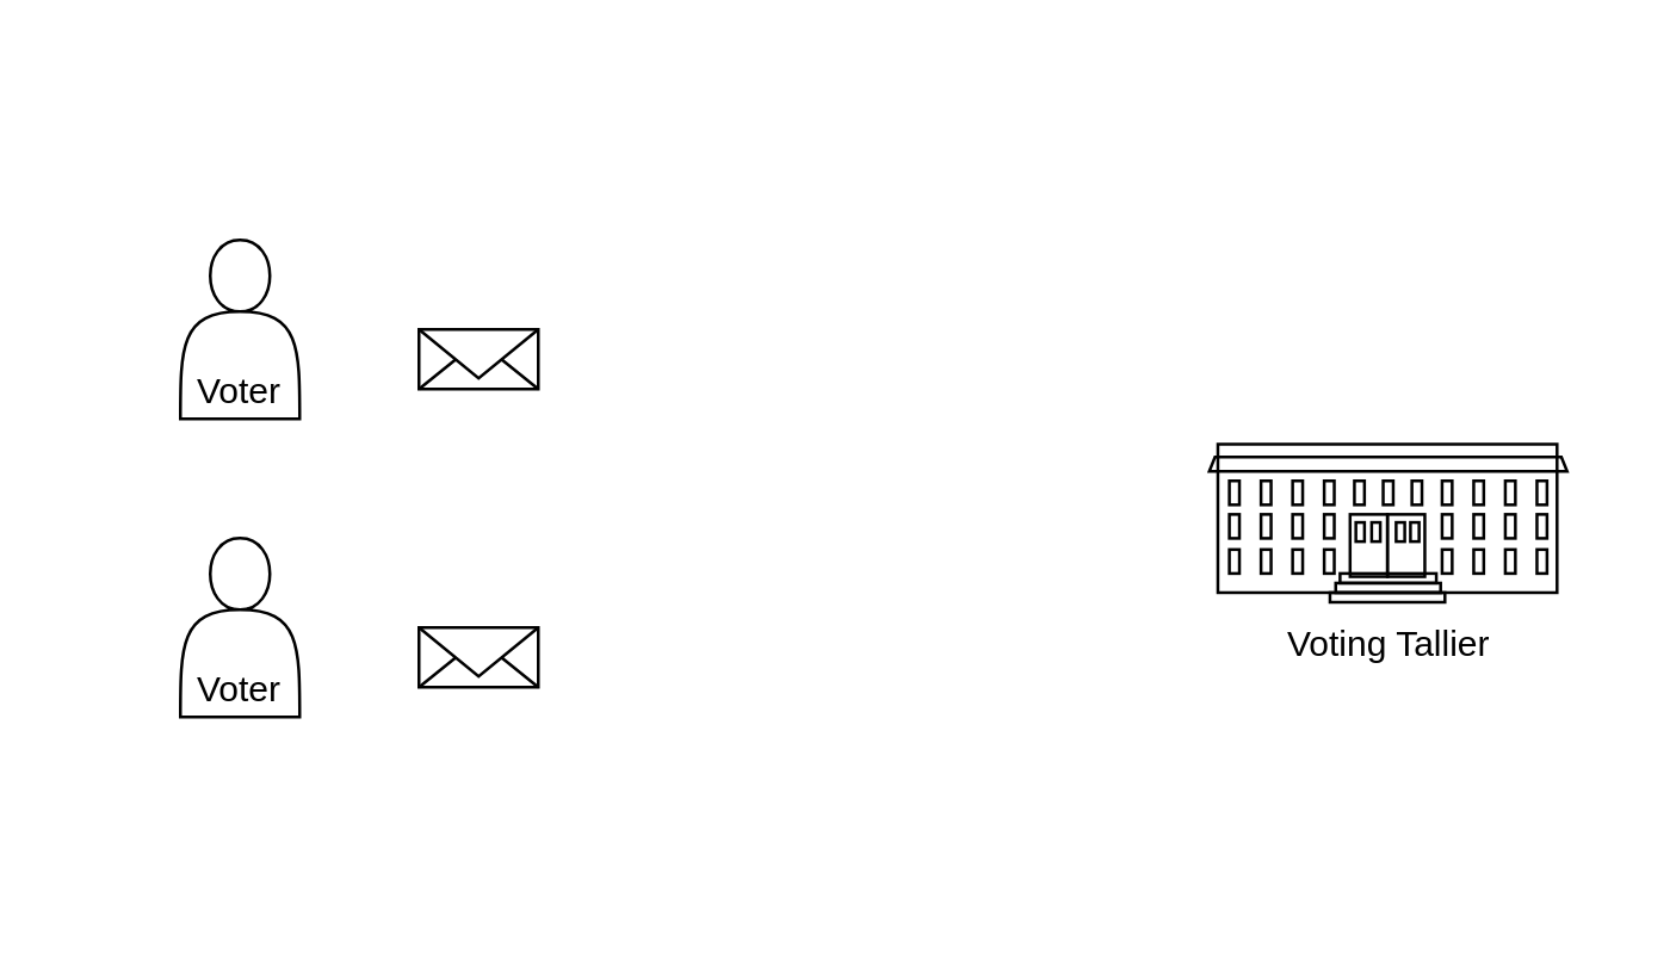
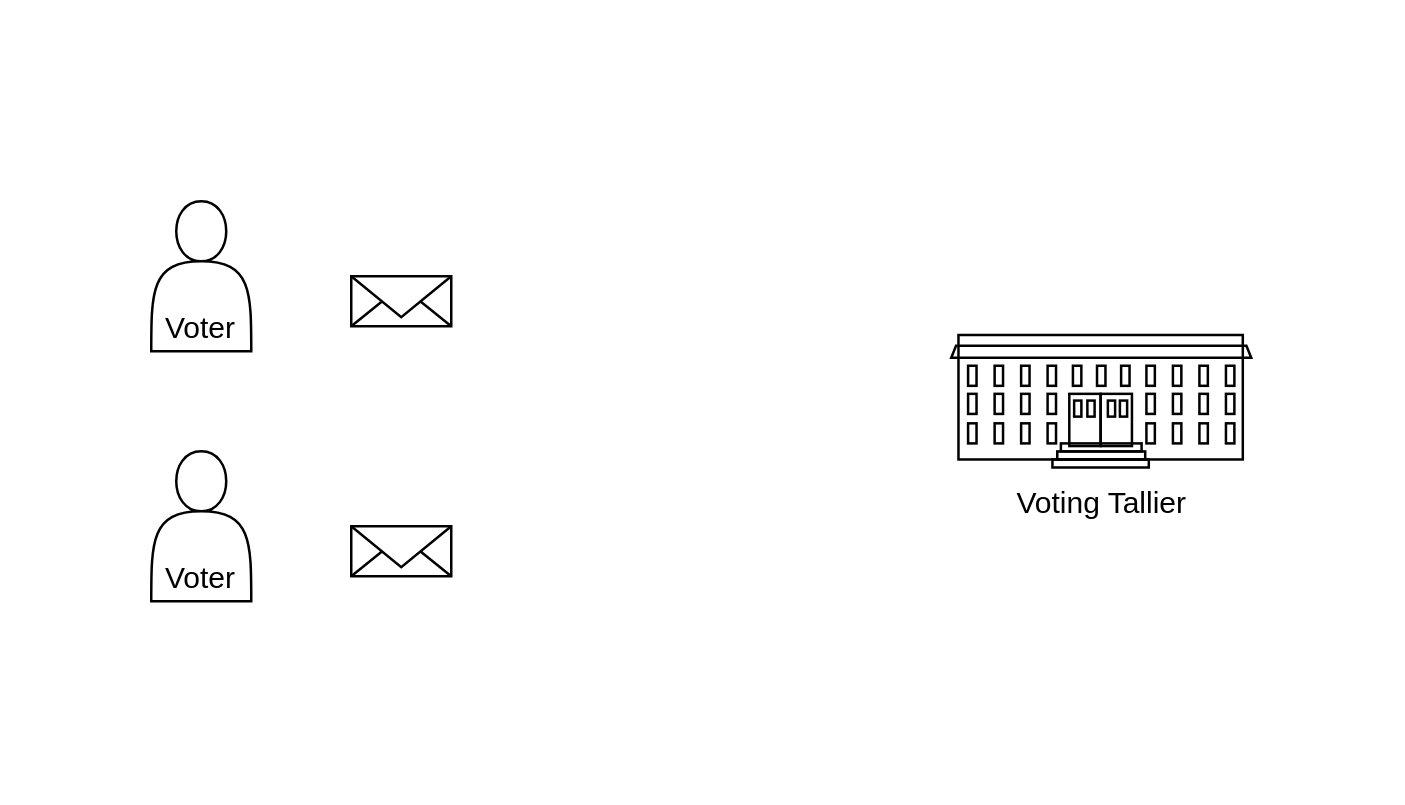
  <mxCell id="0" />
  <mxCell id="1" parent="0" />
  <mxCell id="2" value="" style="rounded=0;whiteSpace=wrap;html=1;fontColor=none;fillColor=none;strokeColor=none;" parent="1" vertex="1"><mxGeometry x="20" y="20" width="520" height="280" as="geometry" /></mxCell>
  <mxCell id="3" value="Voter" style="shape=actor;whiteSpace=wrap;html=1;verticalAlign=bottom;fillColor=none;" parent="1" vertex="1"><mxGeometry x="60" y="80" width="40" height="60" as="geometry" /></mxCell>
- <mxCell id="4" value="Voting Tallier" style="shape=mxgraph.cisco.buildings.university;html=1;pointerEvents=1;dashed=0;fillColor=none;strokeColor=#000000;strokeWidth=1;verticalLabelPosition=bottom;verticalAlign=top;align=center;outlineConnect=0;" vertex="1" parent="1"><mxGeometry x="405" y="148.5" width="120" height="53" as="geometry" /></mxCell>
+ <mxCell id="4" value="Voting Tallier" style="shape=mxgraph.cisco.buildings.university;html=1;pointerEvents=1;dashed=0;fillColor=none;strokeColor=#000000;strokeWidth=1;verticalLabelPosition=bottom;verticalAlign=top;align=center;outlineConnect=0;" vertex="1" parent="1"><mxGeometry x="380" y="133.5" width="120" height="53" as="geometry" /></mxCell>
  <mxCell id="5" value="Voter" style="shape=actor;whiteSpace=wrap;html=1;verticalAlign=bottom;fillColor=none;" vertex="1" parent="1"><mxGeometry x="60" y="180" width="40" height="60" as="geometry" /></mxCell>
  <mxCell id="6" value="" style="html=1;verticalLabelPosition=bottom;align=center;labelBackgroundColor=#ffffff;verticalAlign=top;strokeWidth=1;strokeColor=#000000;shadow=0;dashed=0;shape=mxgraph.ios7.icons.mail;fillColor=none;" vertex="1" parent="1"><mxGeometry x="140" y="110" width="40" height="20" as="geometry" /></mxCell>
  <mxCell id="7" value="" style="html=1;verticalLabelPosition=bottom;align=center;labelBackgroundColor=#ffffff;verticalAlign=top;strokeWidth=1;strokeColor=#000000;shadow=0;dashed=0;shape=mxgraph.ios7.icons.mail;fillColor=none;" vertex="1" parent="1"><mxGeometry x="140" y="210" width="40" height="20" as="geometry" /></mxCell>
